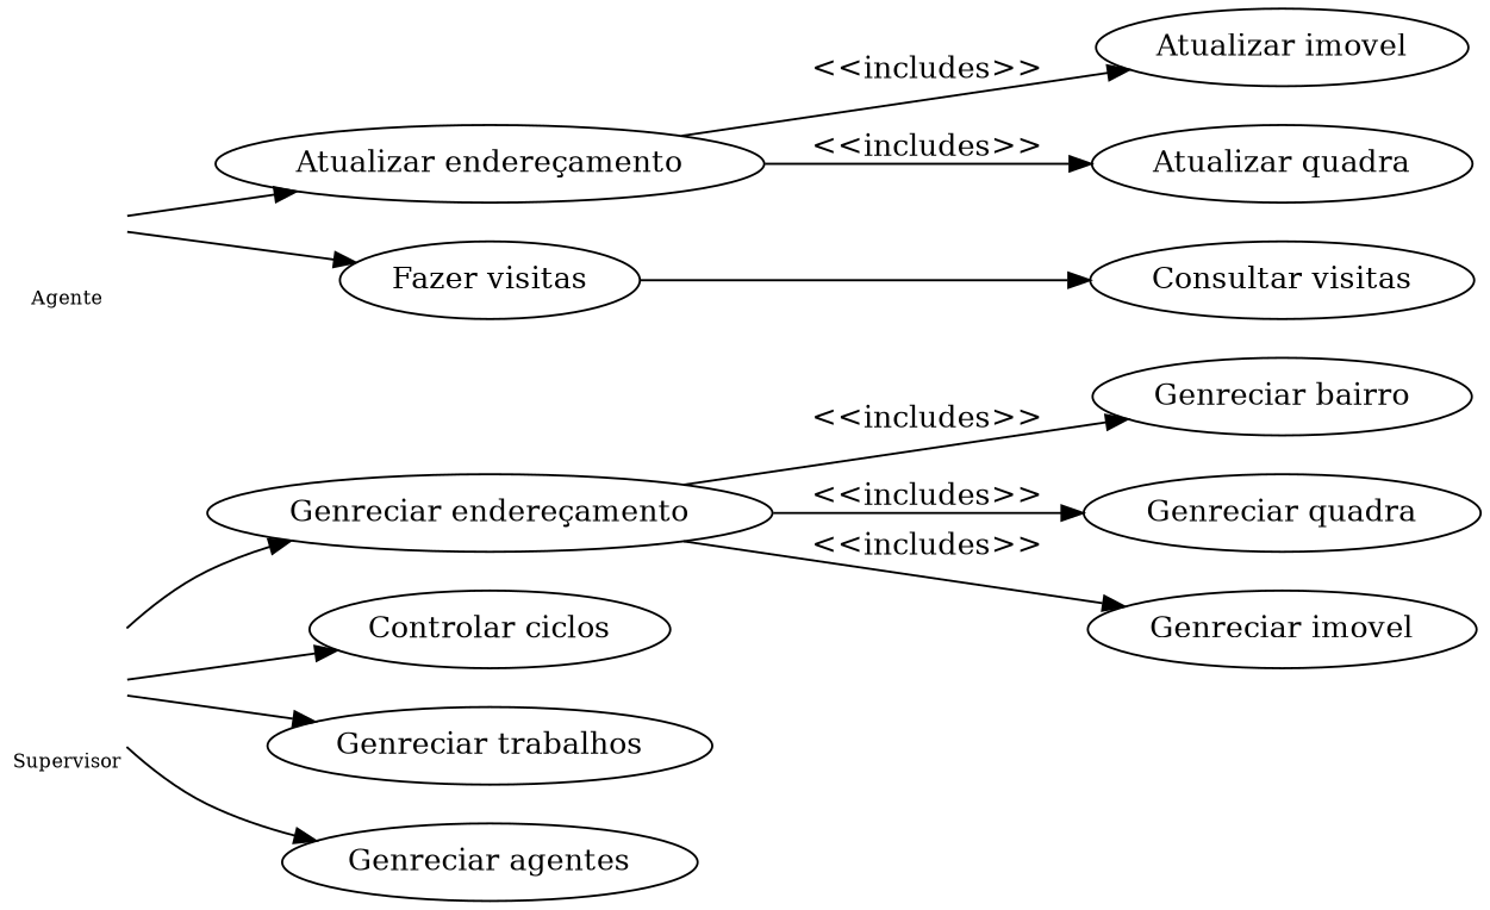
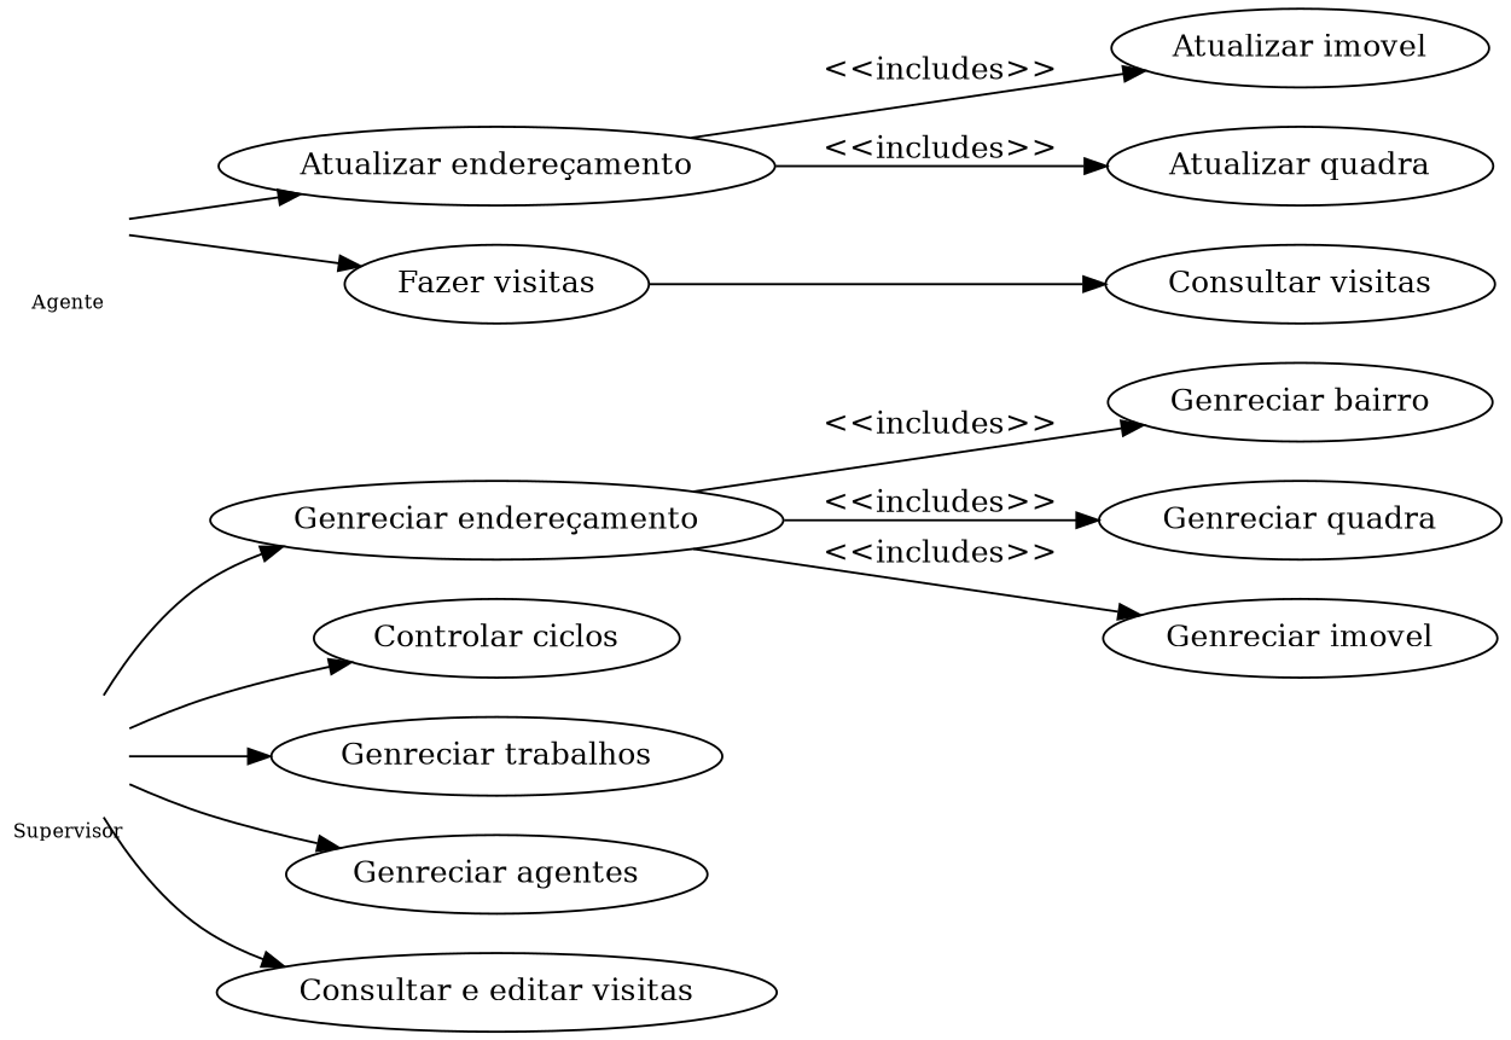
  digraph {
    fontname=Helvetica
    rankdir=LR
    node [shape=ellipse]
    Supervisor [color=white fixedsize=true fontsize=9 height=0.77 label="\n\n\n\n\n\n\n\N" shape=custom width=0.77]
    Agente [color=white fixedsize=true fontsize=9 height=0.77 label="\n\n\n\n\n\n\n\N" shape=custom width=0.77]
    "Genreciar endereçamento"
    "Genreciar bairro"
    "Genreciar quadra"
    "Genreciar imovel"
    "Atualizar endereçamento"
    "Atualizar imovel"
    "Atualizar quadra"
    "Controlar ciclos"
    "Genreciar trabalhos"
    "Genreciar agentes"
+   "Consultar e editar visitas"
    "Fazer visitas"
    "Consultar visitas"
    subgraph sub_1 {
      Supervisor
      Agente
    }
    subgraph sub_2 {
    }
    subgraph sub_3 {
      "Genreciar endereçamento"
      "Genreciar bairro"
      "Genreciar quadra"
      "Genreciar imovel"
      "Atualizar endereçamento"
      "Atualizar imovel"
      "Atualizar quadra"
    }
    Supervisor -> "Genreciar endereçamento"
    Supervisor -> "Controlar ciclos"
    Supervisor -> "Genreciar trabalhos"
    Supervisor -> "Genreciar agentes"
+   Supervisor -> "Consultar e editar visitas"
    Agente -> "Atualizar endereçamento"
    Agente -> "Fazer visitas"
    "Genreciar endereçamento" -> "Genreciar bairro" [label="<<includes>>"]
    "Genreciar endereçamento" -> "Genreciar quadra" [label="<<includes>>"]
    "Genreciar endereçamento" -> "Genreciar imovel" [label="<<includes>>"]
    "Atualizar endereçamento" -> "Atualizar imovel" [label="<<includes>>"]
    "Atualizar endereçamento" -> "Atualizar quadra" [label="<<includes>>"]
    "Fazer visitas" -> "Consultar visitas"
  }
